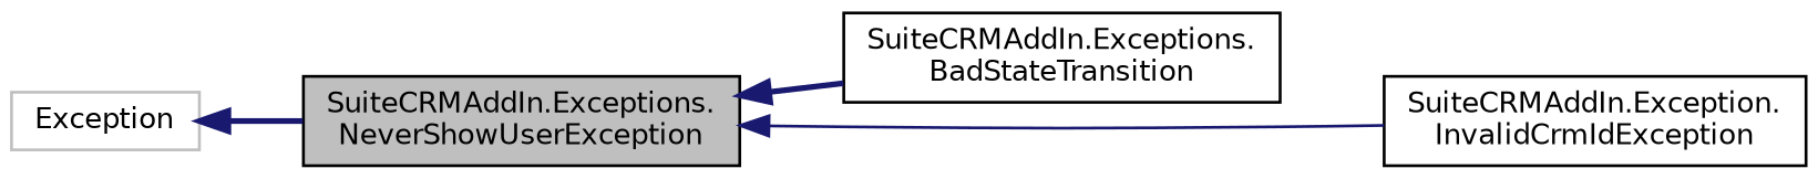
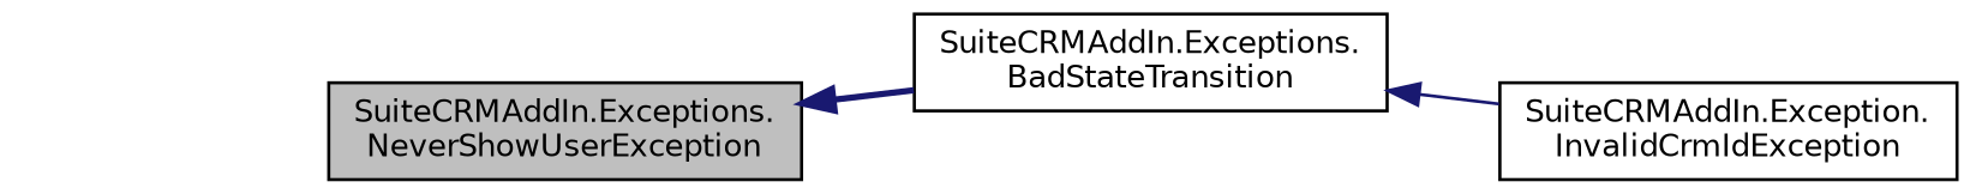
  digraph {
    rankdir=LR
    node [color=black fillcolor=white fontname=Helvetica fontsize=10 shape=record style=filled]
    edge [color=midnightblue dir=back fontname=Helvetica fontsize=10 labelfontname=Helvetica labelfontsize=10 style=bold]
    n1 [fillcolor=grey75 fontcolor=black height=0.2 label="SuiteCRMAddIn.Exceptions.\lNeverShowUserException" width=0.4]
    n2 [height=0.2 label="SuiteCRMAddIn.Exceptions.\lBadStateTransition" width=0.4]
    n3 [height=0.2 label="SuiteCRMAddIn.Exception.\lInvalidCrmIdException" width=0.4]
-   n4 [color=grey75 height=0.2 label=Exception width=0.4]
    n1 -> n2
-   n1 -> n3 [style=solid]
-   n4 -> n1
+   n2 -> n3 [style=solid]
  }
